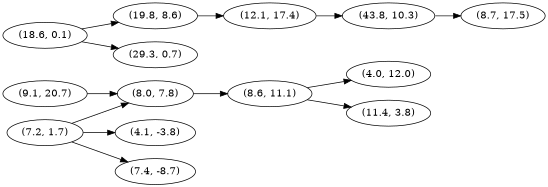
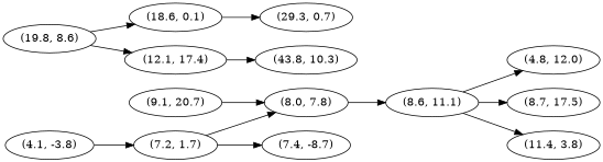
  digraph {
    rankdir=LR
    "(9.1, 20.7)"
    "(8.0, 7.8)"
    "(8.6, 11.1)"
    "(19.8, 8.6)"
    "(18.6, 0.1)"
    "(12.1, 17.4)"
    "(7.2, 1.7)"
    "(4.1, -3.8)"
    n9 [label="(7.4, -8.7)"]
-   "(4.8, 12.0)" [label="(4.0, 12.0)"]
+   "(4.8, 12.0)"
    "(8.7, 17.5)"
    "(11.4, 3.8)"
    "(29.3, 0.7)"
    "(43.8, 10.3)"
    "(9.1, 20.7)" -> "(8.0, 7.8)"
    "(8.0, 7.8)" -> "(8.6, 11.1)"
    "(8.6, 11.1)" -> "(4.8, 12.0)"
-   "(43.8, 10.3)" -> "(8.7, 17.5)"
+   "(8.6, 11.1)" -> "(8.7, 17.5)"
    "(8.6, 11.1)" -> "(11.4, 3.8)"
-   "(18.6, 0.1)" -> "(19.8, 8.6)"
+   "(19.8, 8.6)" -> "(18.6, 0.1)"
    "(19.8, 8.6)" -> "(12.1, 17.4)"
    "(18.6, 0.1)" -> "(29.3, 0.7)"
    "(12.1, 17.4)" -> "(43.8, 10.3)"
    "(7.2, 1.7)" -> "(8.0, 7.8)"
-   "(7.2, 1.7)" -> "(4.1, -3.8)"
+   "(4.1, -3.8)" -> "(7.2, 1.7)"
    "(7.2, 1.7)" -> n9
  }
